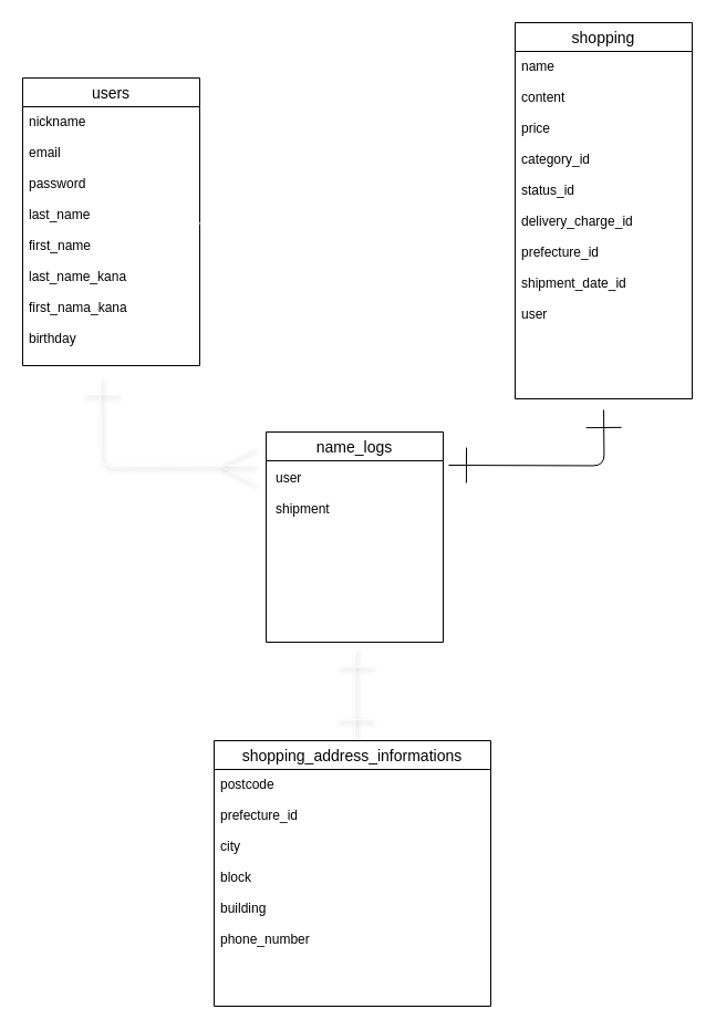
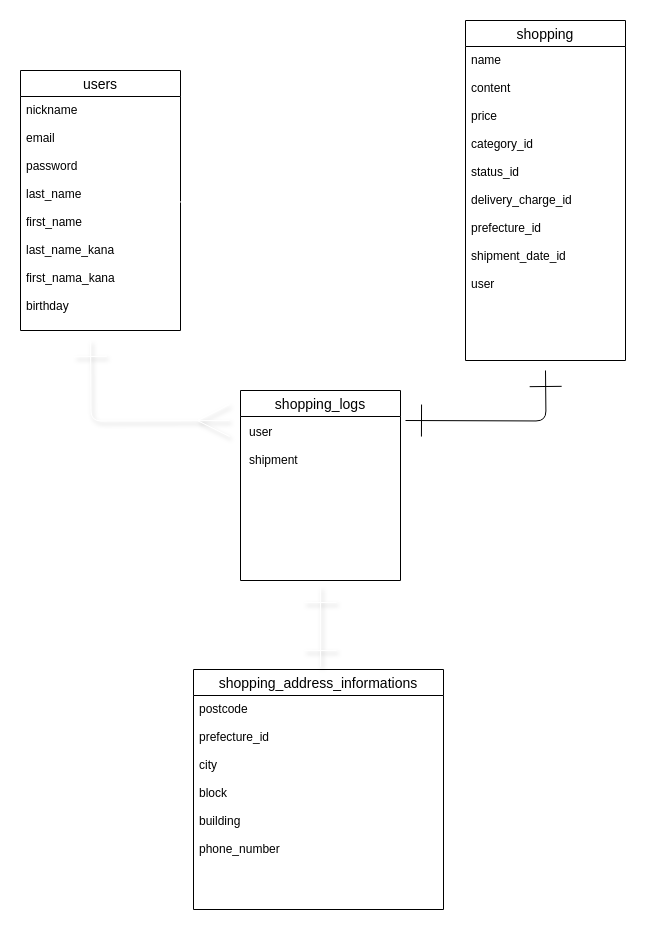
  <mxCell id="0" />
  <mxCell id="1" parent="0" />
  <mxCell id="2" value="users" style="swimlane;fontStyle=0;childLayout=stackLayout;horizontal=1;startSize=26;horizontalStack=0;resizeParent=1;resizeParentMax=0;resizeLast=0;collapsible=1;marginBottom=0;align=center;fontSize=14;" vertex="1" parent="1"><mxGeometry x="20" y="70" width="160" height="260" as="geometry" /></mxCell>
  <mxCell id="3" value="nickname&#10;&#10;email&#10;&#10;password&#10;&#10;last_name&#10;&#10;first_name&#10;&#10;last_name_kana&#10;&#10;first_nama_kana&#10;&#10;birthday" style="text;strokeColor=none;fillColor=none;spacingLeft=4;spacingRight=4;overflow=hidden;rotatable=0;points=[[0,0.5],[1,0.5]];portConstraint=eastwest;fontSize=12;" vertex="1" parent="2"><mxGeometry y="26" width="160" height="234" as="geometry" /></mxCell>
  <mxCell id="4" value="shopping" style="swimlane;fontStyle=0;childLayout=stackLayout;horizontal=1;startSize=26;horizontalStack=0;resizeParent=1;resizeParentMax=0;resizeLast=0;collapsible=1;marginBottom=0;align=center;fontSize=14;" vertex="1" parent="1"><mxGeometry x="465" y="20" width="160" height="340" as="geometry" /></mxCell>
  <mxCell id="5" value="name&#10;&#10;content&#10;&#10;price&#10;&#10;category_id&#10;&#10;status_id&#10;&#10;delivery_charge_id&#10;&#10;prefecture_id&#10;&#10;shipment_date_id&#10;&#10;user&#10;" style="text;strokeColor=none;fillColor=none;spacingLeft=4;spacingRight=4;overflow=hidden;rotatable=0;points=[[0,0.5],[1,0.5]];portConstraint=eastwest;fontSize=12;" vertex="1" parent="4"><mxGeometry y="26" width="160" height="314" as="geometry" /></mxCell>
  <mxCell id="6" value="shopping_address_informations" style="swimlane;fontStyle=0;childLayout=stackLayout;horizontal=1;startSize=26;horizontalStack=0;resizeParent=1;resizeParentMax=0;resizeLast=0;collapsible=1;marginBottom=0;align=center;fontSize=14;" vertex="1" parent="1"><mxGeometry x="193" y="669" width="250" height="240" as="geometry" /></mxCell>
  <mxCell id="7" value="postcode&#10;&#10;prefecture_id&#10;&#10;city&#10;&#10;block&#10;&#10;building&#10;&#10;phone_number" style="text;strokeColor=none;fillColor=none;spacingLeft=4;spacingRight=4;overflow=hidden;rotatable=0;points=[[0,0.5],[1,0.5]];portConstraint=eastwest;fontSize=12;" vertex="1" parent="6"><mxGeometry y="26" width="250" height="214" as="geometry" /></mxCell>
  <mxCell id="8" style="edgeStyle=orthogonalEdgeStyle;html=1;strokeWidth=1;startArrow=ERone;startFill=0;endArrow=ERone;endFill=0;startSize=30;endSize=30;elbow=vertical;" edge="1" parent="1"><mxGeometry relative="1" as="geometry"><mxPoint x="545" y="370" as="targetPoint" /><mxPoint x="405" y="420" as="sourcePoint" /></mxGeometry></mxCell>
  <mxCell id="9" style="edgeStyle=orthogonalEdgeStyle;html=1;strokeColor=#FFFFFF;strokeWidth=1;startArrow=ERmany;startFill=0;endArrow=ERone;endFill=0;startSize=30;endSize=30;elbow=vertical;shadow=1;" edge="1" parent="1"><mxGeometry relative="1" as="geometry"><mxPoint x="90" y="340" as="targetPoint" /><mxPoint x="229" y="420" as="sourcePoint" /></mxGeometry></mxCell>
  <mxCell id="10" style="edgeStyle=none;html=1;shadow=1;strokeColor=#FFFFFF;strokeWidth=1;startArrow=ERone;startFill=0;endArrow=ERone;endFill=0;startSize=30;endSize=30;elbow=vertical;" edge="1" parent="1"><mxGeometry relative="1" as="geometry"><mxPoint x="320" y="666" as="targetPoint" /><mxPoint x="320" y="586" as="sourcePoint" /></mxGeometry></mxCell>
- <mxCell id="11" value="name_logs" style="swimlane;fontStyle=0;childLayout=stackLayout;horizontal=1;startSize=26;horizontalStack=0;resizeParent=1;resizeParentMax=0;resizeLast=0;collapsible=1;marginBottom=0;align=center;fontSize=14;" vertex="1" parent="1"><mxGeometry x="240" y="390" width="160" height="190" as="geometry" /></mxCell>
+ <mxCell id="11" value="shopping_logs" style="swimlane;fontStyle=0;childLayout=stackLayout;horizontal=1;startSize=26;horizontalStack=0;resizeParent=1;resizeParentMax=0;resizeLast=0;collapsible=1;marginBottom=0;align=center;fontSize=14;" vertex="1" parent="1"><mxGeometry x="240" y="390" width="160" height="190" as="geometry" /></mxCell>
  <mxCell id="12" style="edgeStyle=none;html=1;entryX=-0.012;entryY=0.413;entryDx=0;entryDy=0;entryPerimeter=0;endArrow=ERmany;endFill=0;strokeWidth=1;fillColor=#f5f5f5;strokeColor=#FFFFFF;startArrow=ERone;startFill=0;endSize=30;startSize=30;" edge="1" parent="1"><mxGeometry relative="1" as="geometry"><mxPoint x="179" y="201.454" as="sourcePoint" /><mxPoint x="457.08" y="203.032" as="targetPoint" /></mxGeometry></mxCell>
  <mxCell id="13" value="user&#10;&#10;shipment" style="text;strokeColor=none;fillColor=none;spacingLeft=4;spacingRight=4;overflow=hidden;rotatable=0;points=[[0,0.5],[1,0.5]];portConstraint=eastwest;fontSize=12;" vertex="1" parent="1"><mxGeometry x="243" y="418" width="160" height="162" as="geometry" /></mxCell>
